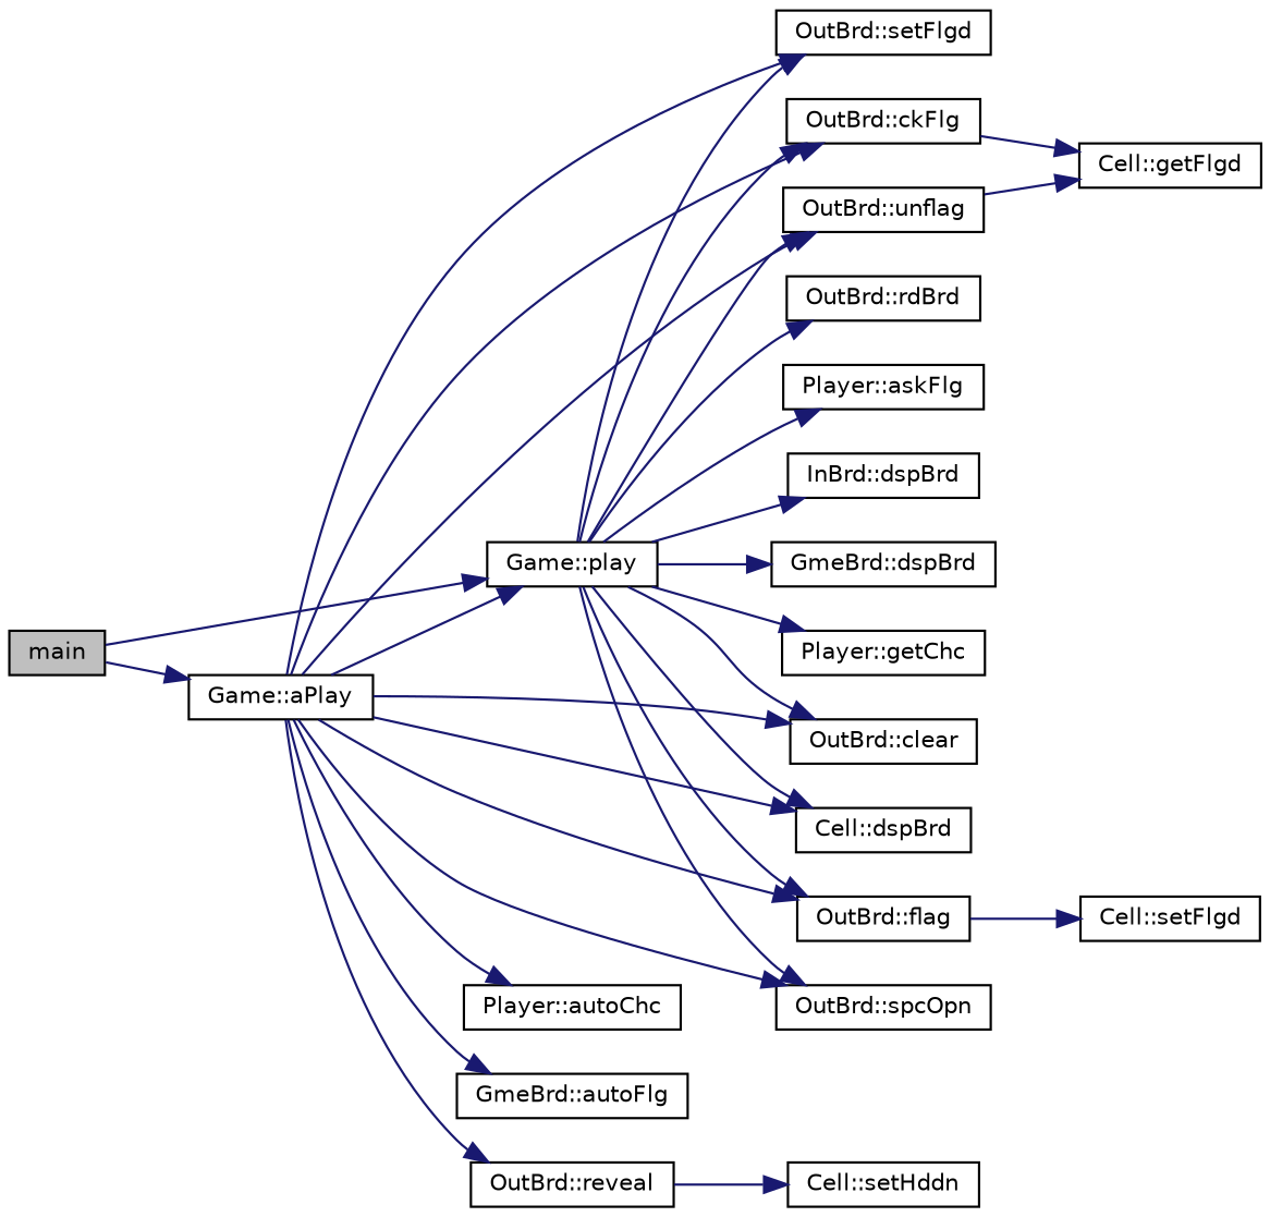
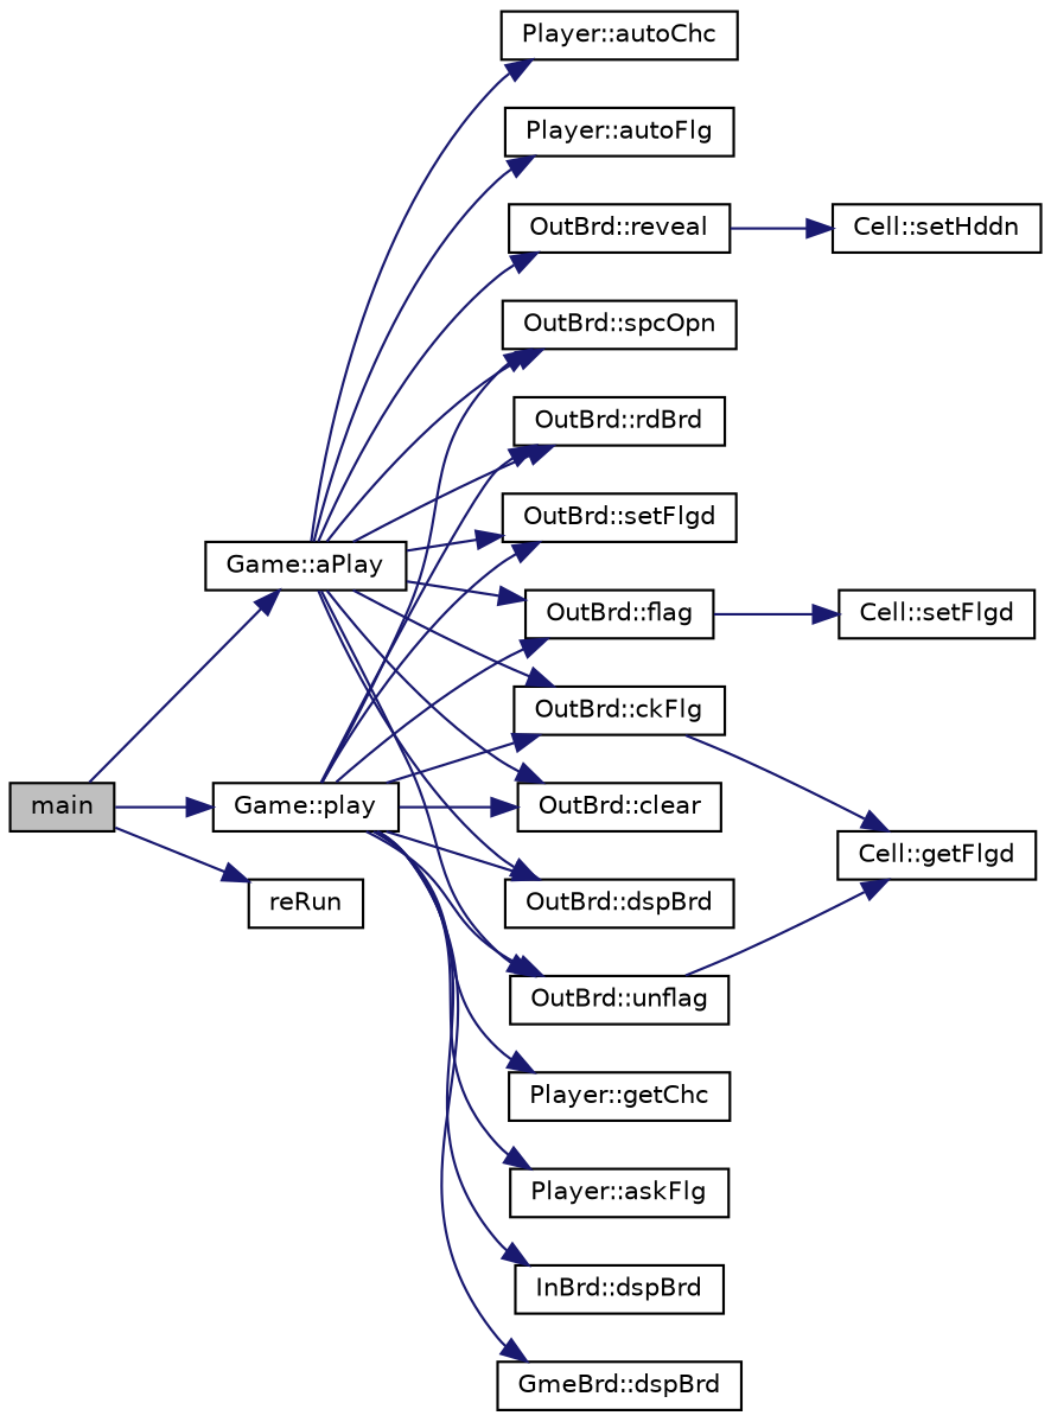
  digraph {
    rankdir=LR
    node [color=black fillcolor=white fontname=Helvetica fontsize=10 shape=record style=filled]
    edge [color=midnightblue fontname=Helvetica fontsize=10 labelfontname=Helvetica labelfontsize=10 style=solid]
    n1 [fillcolor=grey75 fontcolor=black height=0.2 label=main width=0.4]
    n2 [height=0.2 label="Game::aPlay" width=0.4]
    n3 [height=0.2 label="Game::play" width=0.4]
+   n4 [height=0.2 label=reRun width=0.4]
    n5 [height=0.2 label="Player::autoChc" width=0.4]
-   n6 [height=0.2 label="GmeBrd::autoFlg" width=0.4]
+   n6 [height=0.2 label="Player::autoFlg" width=0.4]
    n7 [height=0.2 label="OutBrd::setFlgd" width=0.4]
    n8 [height=0.2 label="OutBrd::ckFlg" width=0.4]
    n9 [height=0.2 label="OutBrd::clear" width=0.4]
-   n10 [height=0.2 label="Cell::dspBrd" width=0.4]
+   n10 [height=0.2 label="OutBrd::dspBrd" width=0.4]
    n11 [height=0.2 label="OutBrd::flag" width=0.4]
    n12 [height=0.2 label="OutBrd::rdBrd" width=0.4]
    n13 [height=0.2 label="OutBrd::reveal" width=0.4]
    n14 [height=0.2 label="OutBrd::spcOpn" width=0.4]
    n15 [height=0.2 label="OutBrd::unflag" width=0.4]
    n16 [height=0.2 label="Player::askFlg" width=0.4]
    n17 [height=0.2 label="InBrd::dspBrd" width=0.4]
    n18 [height=0.2 label="GmeBrd::dspBrd" width=0.4]
    n19 [height=0.2 label="Player::getChc" width=0.4]
    n20 [height=0.2 label="Cell::getFlgd" width=0.4]
    n21 [height=0.2 label="Cell::setFlgd" width=0.4]
    n22 [height=0.2 label="Cell::setHddn" width=0.4]
    n1 -> n2
    n1 -> n3
+   n1 -> n4
    n2 -> n5
    n2 -> n6
    n2 -> n7
    n2 -> n8
    n2 -> n9
    n2 -> n10
    n2 -> n11
-   n2 -> n3
+   n2 -> n12
    n2 -> n13
    n2 -> n14
    n2 -> n15
    n3 -> n7
    n3 -> n8
    n3 -> n9
    n3 -> n10
    n3 -> n11
    n3 -> n12
    n3 -> n14
    n3 -> n15
    n3 -> n16
    n3 -> n17
    n3 -> n18
    n3 -> n19
    n8 -> n20
    n11 -> n21
    n13 -> n22
    n15 -> n20
  }
